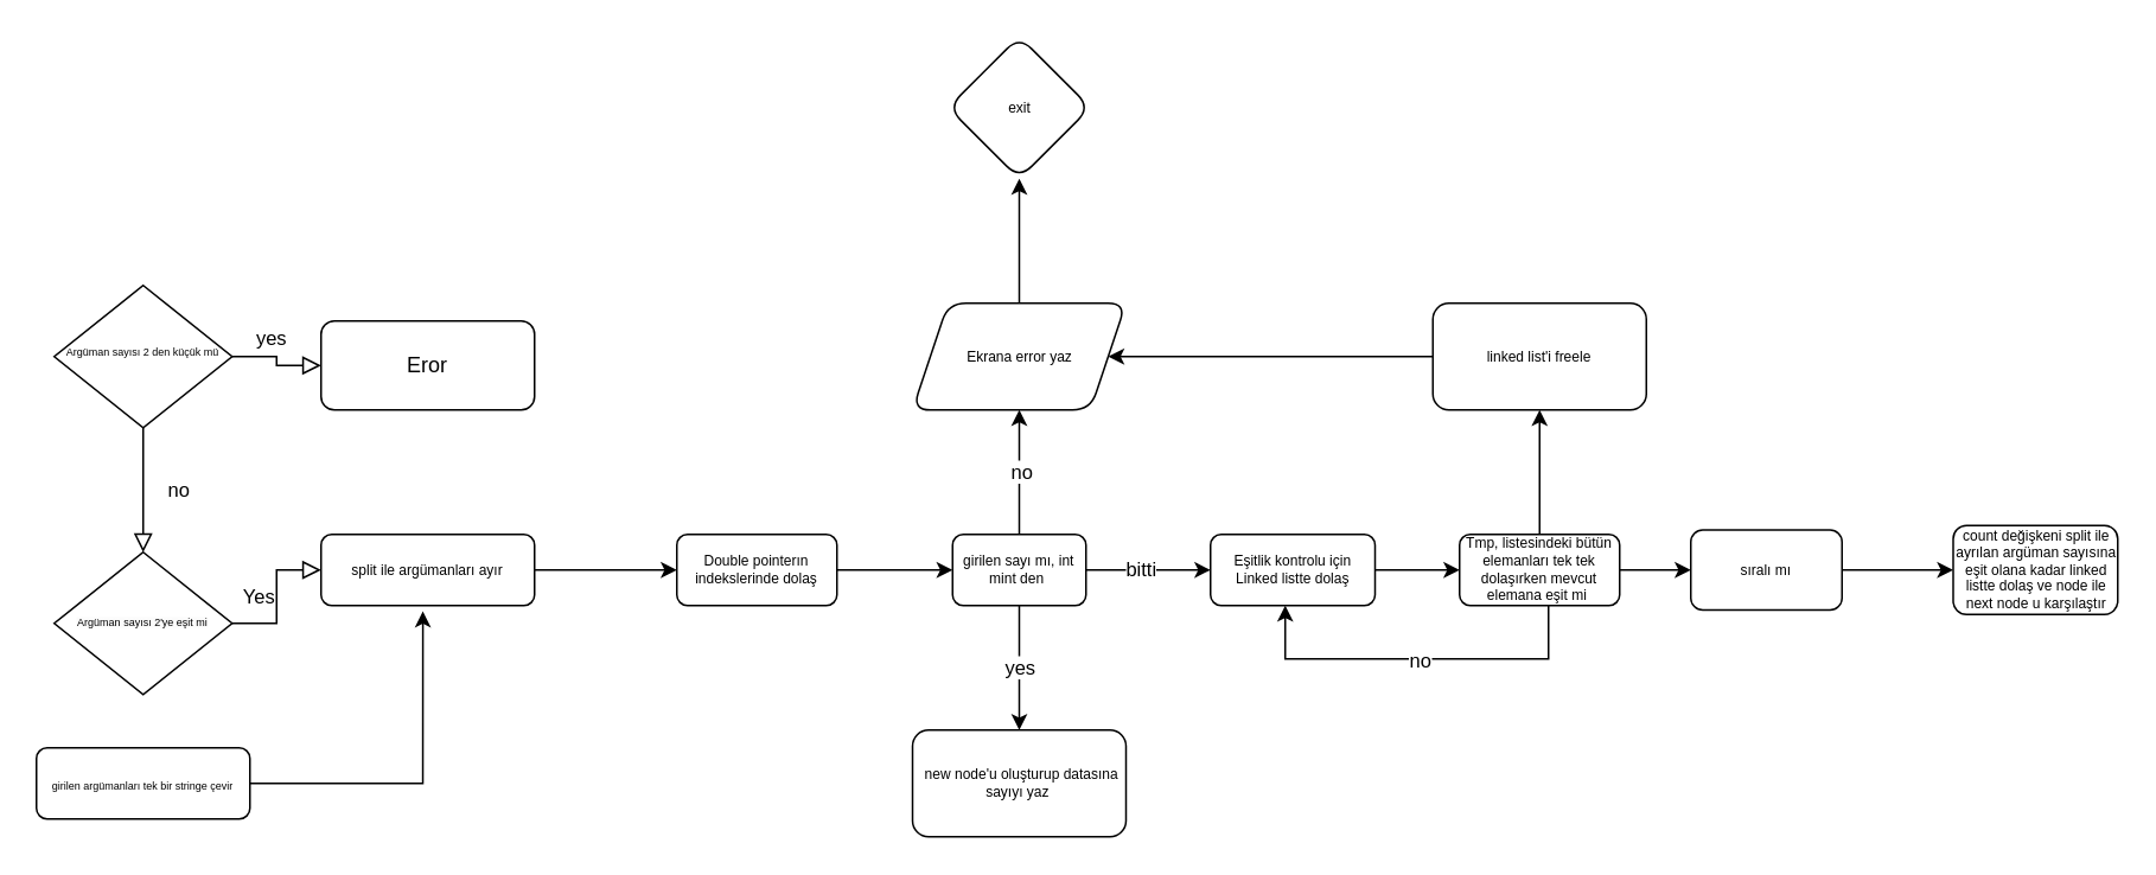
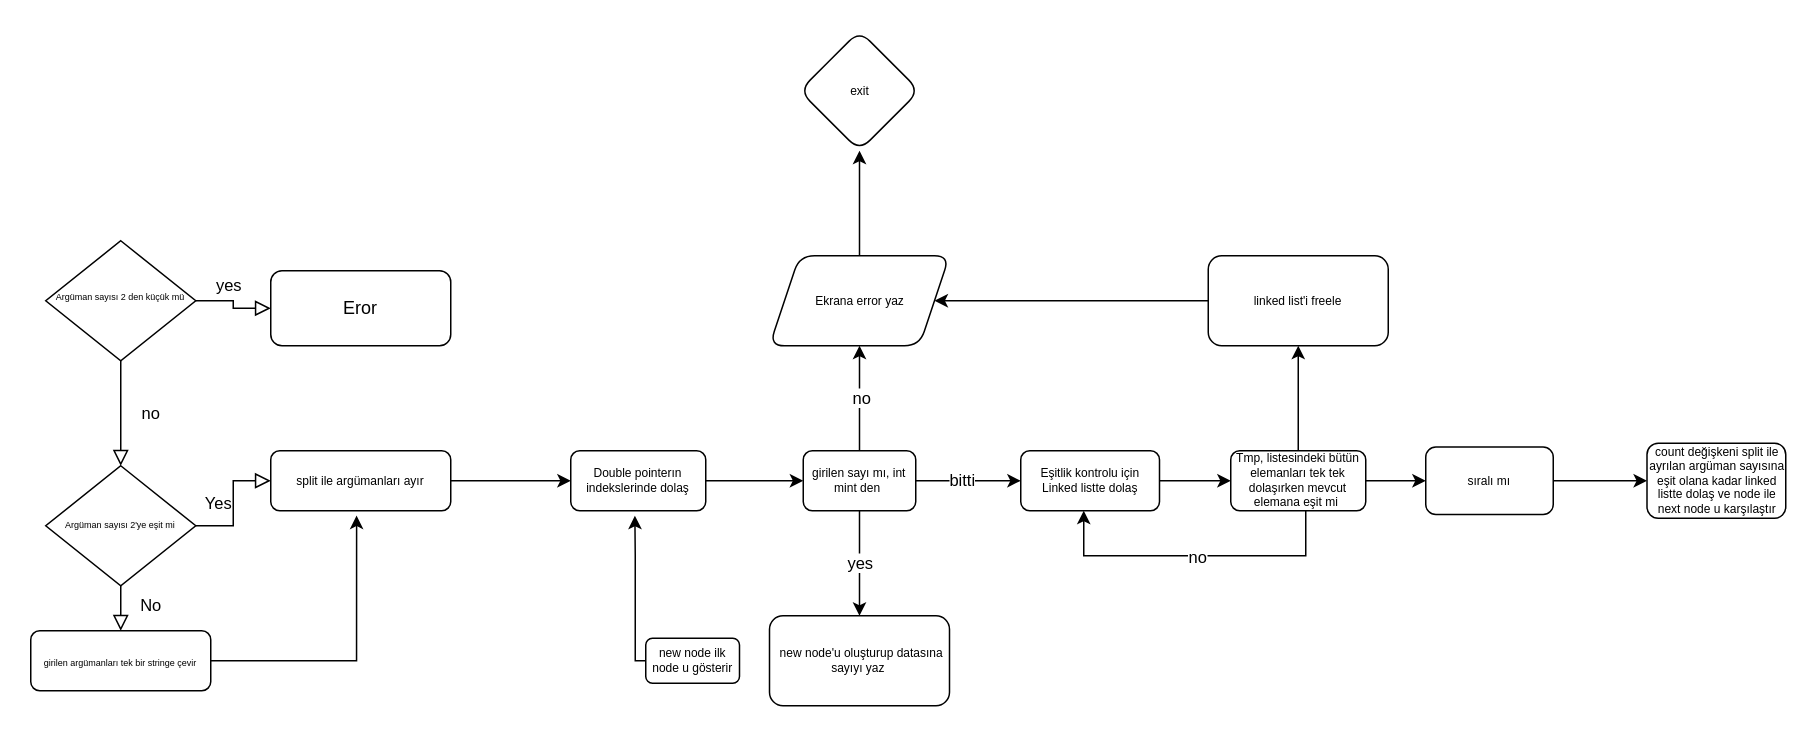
  <mxCell id="0" />
  <mxCell id="1" parent="0" />
  <mxCell id="2" value="no" style="rounded=0;html=1;jettySize=auto;orthogonalLoop=1;fontSize=11;endArrow=block;endFill=0;endSize=8;strokeWidth=1;shadow=0;labelBackgroundColor=none;edgeStyle=orthogonalEdgeStyle;" parent="1" source="4" target="8" edge="1"><mxGeometry y="20" relative="1" as="geometry"><mxPoint as="offset" /></mxGeometry></mxCell>
  <mxCell id="3" value="yes" style="edgeStyle=orthogonalEdgeStyle;rounded=0;html=1;jettySize=auto;orthogonalLoop=1;fontSize=11;endArrow=block;endFill=0;endSize=8;strokeWidth=1;shadow=0;labelBackgroundColor=none;" parent="1" source="4" target="5" edge="1"><mxGeometry x="-0.2" y="10" relative="1" as="geometry"><mxPoint as="offset" /></mxGeometry></mxCell>
  <mxCell id="4" value="Argüman sayısı 2 den küçük mü" style="rhombus;whiteSpace=wrap;html=1;shadow=0;fontFamily=Helvetica;fontSize=6;align=center;strokeWidth=1;spacing=6;spacingTop=-4;" parent="1" vertex="1"><mxGeometry x="30" y="160" width="100" height="80" as="geometry" /></mxCell>
  <mxCell id="5" value="Eror" style="rounded=1;whiteSpace=wrap;html=1;fontSize=12;glass=0;strokeWidth=1;shadow=0;" parent="1" vertex="1"><mxGeometry x="180" y="180" width="120" height="50" as="geometry" /></mxCell>
+ <mxCell id="6" value="No" style="rounded=0;html=1;jettySize=auto;orthogonalLoop=1;fontSize=11;endArrow=block;endFill=0;endSize=8;strokeWidth=1;shadow=0;labelBackgroundColor=none;edgeStyle=orthogonalEdgeStyle;" parent="1" source="8" target="9" edge="1"><mxGeometry x="0.333" y="20" relative="1" as="geometry"><mxPoint as="offset" /></mxGeometry></mxCell>
  <mxCell id="7" value="Yes" style="edgeStyle=orthogonalEdgeStyle;rounded=0;html=1;jettySize=auto;orthogonalLoop=1;fontSize=11;endArrow=block;endFill=0;endSize=8;strokeWidth=1;shadow=0;labelBackgroundColor=none;" parent="1" source="8" target="11" edge="1"><mxGeometry y="10" relative="1" as="geometry"><mxPoint as="offset" /></mxGeometry></mxCell>
  <mxCell id="8" value="&lt;span style=&quot;color: rgb(0, 0, 0); font-family: Helvetica; font-size: 6px; font-style: normal; font-variant-ligatures: normal; font-variant-caps: normal; font-weight: 400; letter-spacing: normal; orphans: 2; text-align: center; text-indent: 0px; text-transform: none; widows: 2; word-spacing: 0px; -webkit-text-stroke-width: 0px; white-space: normal; background-color: rgb(251, 251, 251); text-decoration-thickness: initial; text-decoration-style: initial; text-decoration-color: initial; float: none; display: inline !important;&quot;&gt;Argüman sayısı 2'ye eşit mi&lt;/span&gt;" style="rhombus;whiteSpace=wrap;html=1;shadow=0;fontFamily=Helvetica;fontSize=12;align=center;strokeWidth=1;spacing=6;spacingTop=-4;" parent="1" vertex="1"><mxGeometry x="30" y="310" width="100" height="80" as="geometry" /></mxCell>
  <mxCell id="9" value="&lt;font style=&quot;font-size: 6px;&quot;&gt;girilen argümanları tek bir stringe çevir&lt;/font&gt;" style="rounded=1;whiteSpace=wrap;html=1;fontSize=12;glass=0;strokeWidth=1;shadow=0;" parent="1" vertex="1"><mxGeometry x="20" y="420" width="120" height="40" as="geometry" /></mxCell>
  <mxCell id="10" value="" style="edgeStyle=orthogonalEdgeStyle;rounded=0;orthogonalLoop=1;jettySize=auto;html=1;" edge="1" parent="1" source="11" target="14"><mxGeometry relative="1" as="geometry" /></mxCell>
  <mxCell id="11" value="split ile argümanları ayır" style="rounded=1;whiteSpace=wrap;html=1;fontSize=8;glass=0;strokeWidth=1;shadow=0;" parent="1" vertex="1"><mxGeometry x="180" y="300" width="120" height="40" as="geometry" /></mxCell>
  <mxCell id="12" style="edgeStyle=orthogonalEdgeStyle;rounded=0;orthogonalLoop=1;jettySize=auto;html=1;entryX=0.477;entryY=1.08;entryDx=0;entryDy=0;entryPerimeter=0;" edge="1" parent="1" source="9" target="11"><mxGeometry relative="1" as="geometry" /></mxCell>
  <mxCell id="13" value="" style="edgeStyle=orthogonalEdgeStyle;rounded=0;orthogonalLoop=1;jettySize=auto;html=1;" edge="1" parent="1" source="14" target="20"><mxGeometry relative="1" as="geometry" /></mxCell>
  <mxCell id="14" value="Double pointerın indekslerinde dolaş" style="whiteSpace=wrap;html=1;fontSize=8;rounded=1;glass=0;strokeWidth=1;shadow=0;" vertex="1" parent="1"><mxGeometry x="380" y="300" width="90" height="40" as="geometry" /></mxCell>
  <mxCell id="15" value="" style="edgeStyle=orthogonalEdgeStyle;rounded=0;orthogonalLoop=1;jettySize=auto;html=1;" edge="1" parent="1" source="20" target="22"><mxGeometry relative="1" as="geometry" /></mxCell>
  <mxCell id="16" value="no" style="edgeLabel;html=1;align=center;verticalAlign=middle;resizable=0;points=[];" vertex="1" connectable="0" parent="15"><mxGeometry x="0.017" y="-1" relative="1" as="geometry"><mxPoint as="offset" /></mxGeometry></mxCell>
  <mxCell id="17" value="yes" style="edgeStyle=orthogonalEdgeStyle;rounded=0;orthogonalLoop=1;jettySize=auto;html=1;" edge="1" parent="1" source="20" target="24"><mxGeometry relative="1" as="geometry"><Array as="points"><mxPoint x="573" y="370" /><mxPoint x="573" y="370" /></Array></mxGeometry></mxCell>
  <mxCell id="18" value="" style="edgeStyle=orthogonalEdgeStyle;rounded=0;orthogonalLoop=1;jettySize=auto;html=1;" edge="1" parent="1" source="20" target="28"><mxGeometry relative="1" as="geometry" /></mxCell>
  <mxCell id="19" value="bitti" style="edgeLabel;html=1;align=center;verticalAlign=middle;resizable=0;points=[];" vertex="1" connectable="0" parent="18"><mxGeometry x="-0.143" y="1" relative="1" as="geometry"><mxPoint as="offset" /></mxGeometry></mxCell>
  <mxCell id="20" value="girilen sayı mı, int mint den&amp;nbsp;" style="whiteSpace=wrap;html=1;fontSize=8;rounded=1;glass=0;strokeWidth=1;shadow=0;" vertex="1" parent="1"><mxGeometry x="535" y="300" width="75" height="40" as="geometry" /></mxCell>
  <mxCell id="21" value="" style="edgeStyle=orthogonalEdgeStyle;rounded=0;orthogonalLoop=1;jettySize=auto;html=1;" edge="1" parent="1" source="22" target="23"><mxGeometry relative="1" as="geometry" /></mxCell>
  <mxCell id="22" value="Ekrana error yaz" style="shape=parallelogram;perimeter=parallelogramPerimeter;whiteSpace=wrap;html=1;fixedSize=1;fontSize=8;rounded=1;glass=0;strokeWidth=1;shadow=0;" vertex="1" parent="1"><mxGeometry x="512.5" y="170" width="120" height="60" as="geometry" /></mxCell>
  <mxCell id="23" value="exit" style="rhombus;whiteSpace=wrap;html=1;fontSize=8;rounded=1;glass=0;strokeWidth=1;shadow=0;" vertex="1" parent="1"><mxGeometry x="532.5" y="20" width="80" height="80" as="geometry" /></mxCell>
  <mxCell id="24" value="&amp;nbsp;new node'u oluşturup datasına sayıyı yaz&amp;nbsp;" style="whiteSpace=wrap;html=1;fontSize=8;rounded=1;glass=0;strokeWidth=1;shadow=0;" vertex="1" parent="1"><mxGeometry x="512.5" y="410" width="120" height="60" as="geometry" /></mxCell>
+ <mxCell id="25" value="new node ilk node u gösterir" style="whiteSpace=wrap;html=1;fontSize=8;rounded=1;glass=0;strokeWidth=1;shadow=0;" vertex="1" parent="1"><mxGeometry x="430" y="425" width="62.5" height="30" as="geometry" /></mxCell>
+ <mxCell id="26" style="edgeStyle=orthogonalEdgeStyle;rounded=0;orthogonalLoop=1;jettySize=auto;html=1;entryX=0.475;entryY=1.082;entryDx=0;entryDy=0;entryPerimeter=0;" edge="1" parent="1" source="25" target="14"><mxGeometry relative="1" as="geometry"><Array as="points"><mxPoint x="423" y="440" /><mxPoint x="423" y="370" /></Array></mxGeometry></mxCell>
  <mxCell id="27" value="" style="edgeStyle=orthogonalEdgeStyle;rounded=0;orthogonalLoop=1;jettySize=auto;html=1;" edge="1" parent="1" source="28" target="31"><mxGeometry relative="1" as="geometry" /></mxCell>
  <mxCell id="28" value="Eşitlik kontrolu için Linked listte dolaş" style="whiteSpace=wrap;html=1;fontSize=8;rounded=1;glass=0;strokeWidth=1;shadow=0;" vertex="1" parent="1"><mxGeometry x="680" y="300" width="92.5" height="40" as="geometry" /></mxCell>
  <mxCell id="29" value="" style="edgeStyle=orthogonalEdgeStyle;rounded=0;orthogonalLoop=1;jettySize=auto;html=1;" edge="1" parent="1" source="31" target="35"><mxGeometry relative="1" as="geometry" /></mxCell>
  <mxCell id="30" value="" style="edgeStyle=orthogonalEdgeStyle;rounded=0;orthogonalLoop=1;jettySize=auto;html=1;" edge="1" parent="1" source="31" target="37"><mxGeometry relative="1" as="geometry" /></mxCell>
  <mxCell id="31" value="Tmp, listesindeki bütün elemanları tek tek dolaşırken mevcut elemana eşit mi&amp;nbsp;" style="whiteSpace=wrap;html=1;fontSize=8;rounded=1;glass=0;strokeWidth=1;shadow=0;" vertex="1" parent="1"><mxGeometry x="820" y="300" width="90" height="40" as="geometry" /></mxCell>
  <mxCell id="32" style="edgeStyle=orthogonalEdgeStyle;rounded=0;orthogonalLoop=1;jettySize=auto;html=1;entryX=0.454;entryY=1;entryDx=0;entryDy=0;entryPerimeter=0;" edge="1" parent="1" source="31" target="28"><mxGeometry relative="1" as="geometry"><Array as="points"><mxPoint x="870" y="370" /><mxPoint x="722" y="370" /></Array></mxGeometry></mxCell>
  <mxCell id="33" value="no" style="edgeLabel;html=1;align=center;verticalAlign=middle;resizable=0;points=[];" vertex="1" connectable="0" parent="32"><mxGeometry x="-0.007" relative="1" as="geometry"><mxPoint as="offset" /></mxGeometry></mxCell>
  <mxCell id="34" style="edgeStyle=orthogonalEdgeStyle;rounded=0;orthogonalLoop=1;jettySize=auto;html=1;" edge="1" parent="1" source="35" target="22"><mxGeometry relative="1" as="geometry" /></mxCell>
  <mxCell id="35" value="linked list'i freele" style="whiteSpace=wrap;html=1;fontSize=8;rounded=1;glass=0;strokeWidth=1;shadow=0;" vertex="1" parent="1"><mxGeometry x="805" y="170" width="120" height="60" as="geometry" /></mxCell>
  <mxCell id="36" value="" style="edgeStyle=orthogonalEdgeStyle;rounded=0;orthogonalLoop=1;jettySize=auto;html=1;" edge="1" parent="1" source="37" target="38"><mxGeometry relative="1" as="geometry" /></mxCell>
  <mxCell id="37" value="sıralı mı" style="whiteSpace=wrap;html=1;fontSize=8;rounded=1;glass=0;strokeWidth=1;shadow=0;" vertex="1" parent="1"><mxGeometry x="950" y="297.5" width="85" height="45" as="geometry" /></mxCell>
  <mxCell id="38" value="count değişkeni split ile ayrılan argüman sayısına eşit olana kadar linked listte dolaş ve node ile next node u karşılaştır" style="whiteSpace=wrap;html=1;fontSize=8;rounded=1;glass=0;strokeWidth=1;shadow=0;" vertex="1" parent="1"><mxGeometry x="1097.5" y="295" width="92.5" height="50" as="geometry" /></mxCell>
